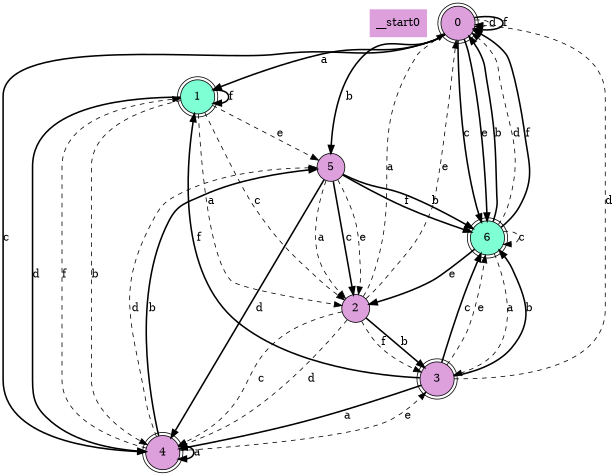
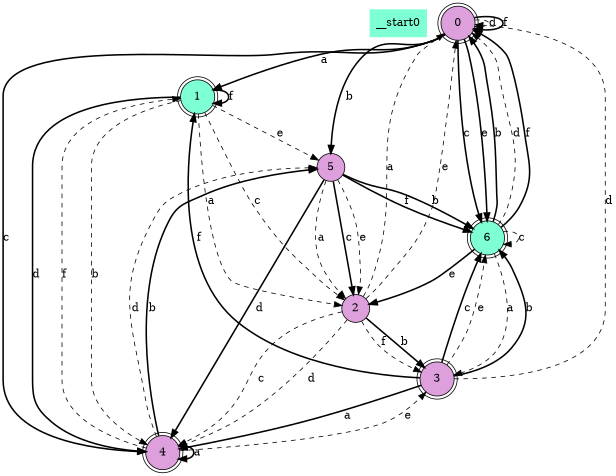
  digraph {
    rankdir=TB
    node [fillcolor=plum shape=doublecircle style="rounded,filled" color=black]
    edge [style=bold]
-   __start0 [shape=none style=filled color=""]
+   __start0 [fillcolor=aquamarine shape=none style=filled color=""]
    n2 [label=0]
    n3 [fillcolor=aquamarine label=1]
    n4 [label=5 shape=circle style=filled]
    n5 [fillcolor=aquamarine label=6]
    n6 [label=4]
    n7 [label=2 shape=circle style=filled]
    n8 [label=3]
    n2 -> n2 [label=d style=dashed]
    n2 -> n2 [label=f]
    n2 -> n3 [label=a]
    n2 -> n4 [label=b]
    n2 -> n5 [label=c]
    n2 -> n5 [label=e]
    n2 -> n6 [label=c]
    n3 -> n3 [label=f]
    n3 -> n4 [label=e style=dashed]
    n3 -> n6 [label=b style=dashed]
    n3 -> n6 [label=d]
    n3 -> n7 [label=a style=dashed]
    n3 -> n7 [label=c style=dashed]
    n4 -> n5 [label=b]
    n4 -> n5 [label=f]
    n4 -> n6 [label=d]
    n4 -> n7 [label=a style=dashed]
    n4 -> n7 [label=c]
    n4 -> n7 [label=e style=dashed]
    n5 -> n2 [label=b]
    n5 -> n2 [label=d style=dashed]
    n5 -> n2 [label=f]
    n5 -> n5 [label=c style=dashed]
    n5 -> n7 [label=e]
    n5 -> n8 [label=a style=dashed]
    n6 -> n3 [label=f style=dashed]
    n6 -> n4 [label=b]
    n6 -> n4 [label=d style=dashed]
    n6 -> n6 [label=a]
    n6 -> n8 [label=e style=dashed]
    n7 -> n2 [label=a style=dashed]
    n7 -> n2 [label=e style=dashed]
    n7 -> n6 [label=c style=dashed]
    n7 -> n6 [label=d style=dashed]
    n7 -> n8 [label=b]
    n7 -> n8 [label=f style=dashed]
    n8 -> n2 [label=d style=dashed]
    n8 -> n3 [label=f]
    n8 -> n5 [label=b]
    n8 -> n5 [label=c]
    n8 -> n5 [label=e style=dashed]
    n8 -> n6 [label=a]
  }
